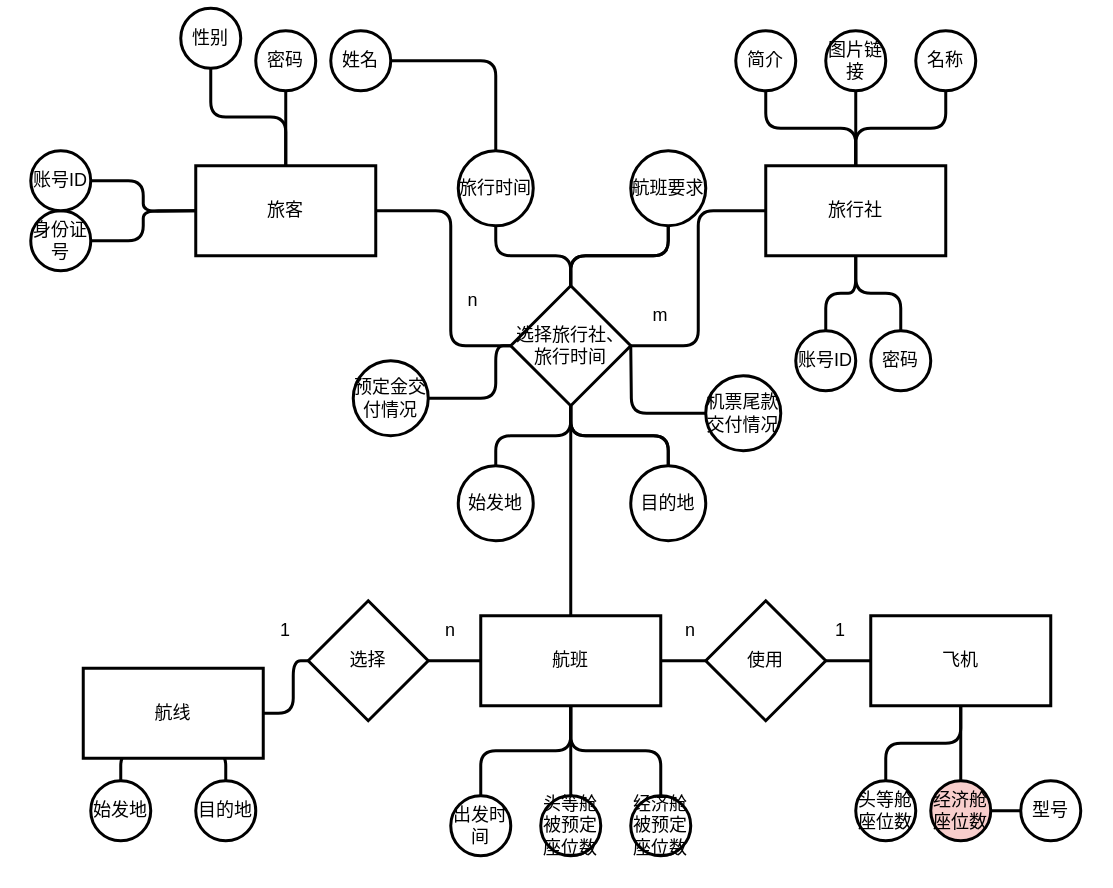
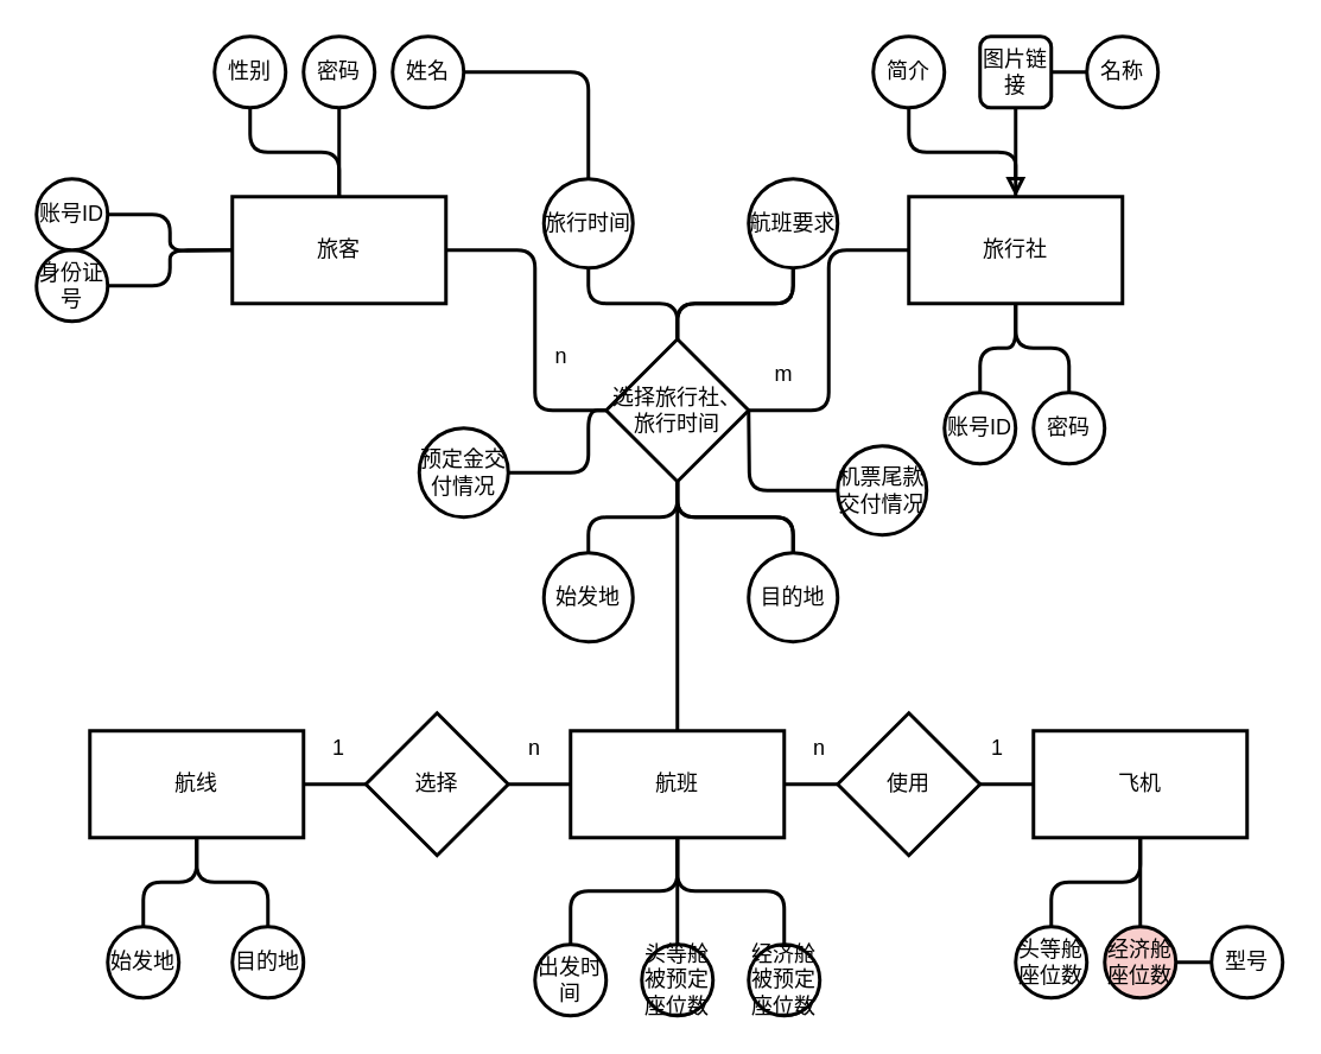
  <mxCell id="0" />
  <mxCell id="1" parent="0" />
  <mxCell id="2" style="edgeStyle=orthogonalEdgeStyle;rounded=1;orthogonalLoop=1;jettySize=auto;html=1;entryX=0;entryY=0.5;entryDx=0;entryDy=0;endArrow=none;endFill=0;strokeWidth=2;" parent="1" source="3" target="17" edge="1"><mxGeometry relative="1" as="geometry"><Array as="points"><mxPoint x="300" y="140" /><mxPoint x="300" y="230" /></Array></mxGeometry></mxCell>
  <mxCell id="3" value="旅客" style="rounded=0;whiteSpace=wrap;html=1;strokeWidth=2;" parent="1" vertex="1"><mxGeometry x="130" y="110" width="120" height="60" as="geometry" /></mxCell>
  <mxCell id="4" style="edgeStyle=orthogonalEdgeStyle;rounded=1;orthogonalLoop=1;jettySize=auto;html=1;entryX=0.5;entryY=0;entryDx=0;entryDy=0;endArrow=none;endFill=0;strokeWidth=2;" parent="1" source="5" target="45" edge="1"><mxGeometry relative="1" as="geometry" /></mxCell>
  <mxCell id="5" value="旅行社" style="rounded=0;whiteSpace=wrap;html=1;strokeWidth=2;" parent="1" vertex="1"><mxGeometry x="510" y="110" width="120" height="60" as="geometry" /></mxCell>
  <mxCell id="6" style="edgeStyle=orthogonalEdgeStyle;rounded=1;orthogonalLoop=1;jettySize=auto;html=1;entryX=0.5;entryY=0;entryDx=0;entryDy=0;strokeWidth=2;endFill=0;endArrow=none;" edge="1" parent="1" source="8" target="59"><mxGeometry relative="1" as="geometry" /></mxCell>
  <mxCell id="7" style="edgeStyle=orthogonalEdgeStyle;rounded=1;orthogonalLoop=1;jettySize=auto;html=1;entryX=0;entryY=0.5;entryDx=0;entryDy=0;strokeWidth=2;endFill=0;endArrow=none;" edge="1" parent="1" source="8" target="62"><mxGeometry relative="1" as="geometry" /></mxCell>
  <mxCell id="8" value="航班" style="rounded=0;whiteSpace=wrap;html=1;strokeWidth=2;" parent="1" vertex="1"><mxGeometry x="320" y="410" width="120" height="60" as="geometry" /></mxCell>
  <mxCell id="9" style="edgeStyle=orthogonalEdgeStyle;rounded=1;orthogonalLoop=1;jettySize=auto;html=1;entryX=0.5;entryY=0;entryDx=0;entryDy=0;endArrow=none;endFill=0;strokeWidth=2;" parent="1" source="10" target="3" edge="1"><mxGeometry relative="1" as="geometry" /></mxCell>
- <mxCell id="10" value="性别" style="ellipse;whiteSpace=wrap;html=1;strokeWidth=2;" parent="1" vertex="1"><mxGeometry x="120" y="5" width="40" height="40" as="geometry" /></mxCell>
+ <mxCell id="10" value="性别" style="ellipse;whiteSpace=wrap;html=1;strokeWidth=2;" parent="1" vertex="1"><mxGeometry x="120" y="20" width="40" height="40" as="geometry" /></mxCell>
  <mxCell id="11" style="edgeStyle=orthogonalEdgeStyle;rounded=1;orthogonalLoop=1;jettySize=auto;html=1;endArrow=none;endFill=0;strokeWidth=2;" parent="1" source="12" target="20" edge="1"><mxGeometry relative="1" as="geometry" /></mxCell>
  <mxCell id="12" value="姓名" style="ellipse;whiteSpace=wrap;html=1;strokeWidth=2;" parent="1" vertex="1"><mxGeometry x="220" y="20" width="40" height="40" as="geometry" /></mxCell>
  <mxCell id="13" style="edgeStyle=orthogonalEdgeStyle;rounded=1;orthogonalLoop=1;jettySize=auto;html=1;entryX=0;entryY=0.5;entryDx=0;entryDy=0;endArrow=none;endFill=0;strokeWidth=2;" parent="1" source="14" target="3" edge="1"><mxGeometry relative="1" as="geometry" /></mxCell>
  <mxCell id="14" value="身份证号" style="ellipse;whiteSpace=wrap;html=1;strokeWidth=2;" parent="1" vertex="1"><mxGeometry x="20" y="140" width="40" height="40" as="geometry" /></mxCell>
  <mxCell id="15" style="edgeStyle=orthogonalEdgeStyle;rounded=1;orthogonalLoop=1;jettySize=auto;html=1;entryX=0;entryY=0.5;entryDx=0;entryDy=0;endArrow=none;endFill=0;strokeWidth=2;" parent="1" source="17" target="5" edge="1"><mxGeometry relative="1" as="geometry" /></mxCell>
  <mxCell id="16" style="edgeStyle=orthogonalEdgeStyle;rounded=1;orthogonalLoop=1;jettySize=auto;html=1;entryX=0.5;entryY=0;entryDx=0;entryDy=0;strokeWidth=2;endFill=0;endArrow=none;" edge="1" parent="1" source="17" target="8"><mxGeometry relative="1" as="geometry" /></mxCell>
  <mxCell id="17" value="选择旅行社、&lt;br&gt;旅行时间" style="rhombus;whiteSpace=wrap;html=1;strokeWidth=2;" parent="1" vertex="1"><mxGeometry x="340" y="190" width="80" height="80" as="geometry" /></mxCell>
  <mxCell id="18" value="n" style="text;html=1;strokeColor=none;fillColor=none;align=center;verticalAlign=middle;whiteSpace=wrap;rounded=0;" parent="1" vertex="1"><mxGeometry x="295" y="190" width="40" height="20" as="geometry" /></mxCell>
  <mxCell id="19" style="edgeStyle=orthogonalEdgeStyle;rounded=1;orthogonalLoop=1;jettySize=auto;html=1;entryX=0.5;entryY=0;entryDx=0;entryDy=0;endArrow=none;endFill=0;strokeWidth=2;" parent="1" source="20" target="17" edge="1"><mxGeometry relative="1" as="geometry" /></mxCell>
  <mxCell id="20" value="旅行时间" style="ellipse;whiteSpace=wrap;html=1;strokeWidth=2;" parent="1" vertex="1"><mxGeometry x="305" y="100" width="50" height="50" as="geometry" /></mxCell>
  <mxCell id="21" style="edgeStyle=orthogonalEdgeStyle;rounded=1;orthogonalLoop=1;jettySize=auto;html=1;entryX=0.5;entryY=1;entryDx=0;entryDy=0;endArrow=none;endFill=0;strokeWidth=2;startArrow=none;" parent="1" source="32" target="17" edge="1"><mxGeometry relative="1" as="geometry" /></mxCell>
  <mxCell id="22" style="edgeStyle=orthogonalEdgeStyle;rounded=1;orthogonalLoop=1;jettySize=auto;html=1;entryX=0.5;entryY=1;entryDx=0;entryDy=0;endArrow=none;endFill=0;strokeWidth=2;" parent="1" source="23" target="17" edge="1"><mxGeometry relative="1" as="geometry" /></mxCell>
  <mxCell id="23" value="始发地" style="ellipse;whiteSpace=wrap;html=1;strokeWidth=2;" parent="1" vertex="1"><mxGeometry x="305" y="310" width="50" height="50" as="geometry" /></mxCell>
  <mxCell id="24" style="edgeStyle=orthogonalEdgeStyle;rounded=1;orthogonalLoop=1;jettySize=auto;html=1;entryX=0.5;entryY=1;entryDx=0;entryDy=0;endArrow=none;endFill=0;strokeWidth=2;" parent="1" source="32" target="17" edge="1"><mxGeometry relative="1" as="geometry" /></mxCell>
  <mxCell id="25" style="edgeStyle=orthogonalEdgeStyle;rounded=1;orthogonalLoop=1;jettySize=auto;html=1;entryX=0.5;entryY=0;entryDx=0;entryDy=0;endArrow=none;endFill=0;strokeWidth=2;" parent="1" source="31" target="17" edge="1"><mxGeometry relative="1" as="geometry" /></mxCell>
  <mxCell id="26" style="edgeStyle=orthogonalEdgeStyle;rounded=1;orthogonalLoop=1;jettySize=auto;html=1;strokeWidth=2;endFill=0;endArrow=none;" edge="1" parent="1" source="27" target="17"><mxGeometry relative="1" as="geometry"><Array as="points"><mxPoint x="330" y="265" /><mxPoint x="330" y="230" /></Array></mxGeometry></mxCell>
  <mxCell id="27" value="预定金交付情况" style="ellipse;whiteSpace=wrap;html=1;strokeWidth=2;" parent="1" vertex="1"><mxGeometry x="235" y="240" width="50" height="50" as="geometry" /></mxCell>
  <mxCell id="28" style="edgeStyle=orthogonalEdgeStyle;rounded=1;orthogonalLoop=1;jettySize=auto;html=1;entryX=0.5;entryY=0;entryDx=0;entryDy=0;endArrow=none;endFill=0;strokeWidth=2;startArrow=none;" parent="1" source="31" target="17" edge="1"><mxGeometry relative="1" as="geometry" /></mxCell>
  <mxCell id="29" style="edgeStyle=orthogonalEdgeStyle;rounded=1;orthogonalLoop=1;jettySize=auto;html=1;strokeWidth=2;endFill=0;endArrow=none;" edge="1" parent="1" source="30"><mxGeometry relative="1" as="geometry"><mxPoint x="420" y="230" as="targetPoint" /></mxGeometry></mxCell>
  <mxCell id="30" value="机票尾款交付情况" style="ellipse;whiteSpace=wrap;html=1;strokeWidth=2;" parent="1" vertex="1"><mxGeometry x="470" y="250" width="50" height="50" as="geometry" /></mxCell>
  <mxCell id="31" value="航班要求" style="ellipse;whiteSpace=wrap;html=1;strokeWidth=2;" parent="1" vertex="1"><mxGeometry x="420" y="100" width="50" height="50" as="geometry" /></mxCell>
  <mxCell id="32" value="目的地" style="ellipse;whiteSpace=wrap;html=1;strokeWidth=2;" parent="1" vertex="1"><mxGeometry x="420" y="310" width="50" height="50" as="geometry" /></mxCell>
  <mxCell id="33" style="edgeStyle=orthogonalEdgeStyle;rounded=1;orthogonalLoop=1;jettySize=auto;html=1;endArrow=none;endFill=0;strokeWidth=2;" parent="1" source="34" edge="1"><mxGeometry relative="1" as="geometry"><mxPoint x="190" y="110" as="targetPoint" /></mxGeometry></mxCell>
  <mxCell id="34" value="密码" style="ellipse;whiteSpace=wrap;html=1;strokeWidth=2;" parent="1" vertex="1"><mxGeometry x="170" y="20" width="40" height="40" as="geometry" /></mxCell>
- <mxCell id="35" style="edgeStyle=orthogonalEdgeStyle;rounded=1;orthogonalLoop=1;jettySize=auto;html=1;entryX=0.5;entryY=0;entryDx=0;entryDy=0;endArrow=none;endFill=0;strokeWidth=2;" parent="1" source="36" target="5" edge="1"><mxGeometry relative="1" as="geometry" /></mxCell>
+ <mxCell id="35" style="edgeStyle=orthogonalEdgeStyle;rounded=1;orthogonalLoop=1;jettySize=auto;html=1;entryX=0.5;entryY=0;entryDx=0;entryDy=0;endArrow=block;endFill=0;strokeWidth=2;" parent="1" source="36" target="5" edge="1"><mxGeometry relative="1" as="geometry" /></mxCell>
  <mxCell id="36" value="简介" style="ellipse;whiteSpace=wrap;html=1;strokeWidth=2;" parent="1" vertex="1"><mxGeometry x="490" y="20" width="40" height="40" as="geometry" /></mxCell>
  <mxCell id="37" style="edgeStyle=orthogonalEdgeStyle;rounded=1;orthogonalLoop=1;jettySize=auto;html=1;endArrow=none;endFill=0;strokeWidth=2;" parent="1" source="38" edge="1"><mxGeometry relative="1" as="geometry"><mxPoint x="570" y="110" as="targetPoint" /></mxGeometry></mxCell>
- <mxCell id="38" value="图片链接" style="ellipse;whiteSpace=wrap;html=1;strokeWidth=2;" parent="1" vertex="1"><mxGeometry x="550" y="20" width="40" height="40" as="geometry" /></mxCell>
- <mxCell id="39" style="edgeStyle=orthogonalEdgeStyle;rounded=1;orthogonalLoop=1;jettySize=auto;html=1;entryX=0.5;entryY=0;entryDx=0;entryDy=0;endArrow=none;endFill=0;strokeWidth=2;" parent="1" source="40" target="5" edge="1"><mxGeometry relative="1" as="geometry" /></mxCell>
+ <mxCell id="38" value="图片链接" style="whiteSpace=wrap;html=1;strokeWidth=2;rounded=1;" parent="1" vertex="1"><mxGeometry x="550" y="20" width="40" height="40" as="geometry" /></mxCell>
+ <mxCell id="39" style="edgeStyle=orthogonalEdgeStyle;rounded=1;orthogonalLoop=1;jettySize=auto;html=1;endArrow=none;endFill=0;strokeWidth=2;" parent="1" source="40" target="38" edge="1"><mxGeometry relative="1" as="geometry" /></mxCell>
  <mxCell id="40" value="名称" style="ellipse;whiteSpace=wrap;html=1;strokeWidth=2;" parent="1" vertex="1"><mxGeometry x="610" y="20" width="40" height="40" as="geometry" /></mxCell>
  <mxCell id="41" style="edgeStyle=orthogonalEdgeStyle;rounded=1;orthogonalLoop=1;jettySize=auto;html=1;entryX=0.5;entryY=1;entryDx=0;entryDy=0;endArrow=none;endFill=0;strokeWidth=2;" parent="1" source="42" target="5" edge="1"><mxGeometry relative="1" as="geometry" /></mxCell>
  <mxCell id="42" value="账号ID" style="ellipse;whiteSpace=wrap;html=1;strokeWidth=2;" parent="1" vertex="1"><mxGeometry x="530" y="220" width="40" height="40" as="geometry" /></mxCell>
  <mxCell id="43" style="edgeStyle=orthogonalEdgeStyle;rounded=1;orthogonalLoop=1;jettySize=auto;html=1;endArrow=none;endFill=0;strokeWidth=2;" parent="1" source="44" edge="1"><mxGeometry relative="1" as="geometry"><mxPoint x="130" y="140" as="targetPoint" /></mxGeometry></mxCell>
  <mxCell id="44" value="账号ID" style="ellipse;whiteSpace=wrap;html=1;strokeWidth=2;" parent="1" vertex="1"><mxGeometry x="20" y="100" width="40" height="40" as="geometry" /></mxCell>
  <mxCell id="45" value="密码" style="ellipse;whiteSpace=wrap;html=1;strokeWidth=2;" parent="1" vertex="1"><mxGeometry x="580" y="220" width="40" height="40" as="geometry" /></mxCell>
  <mxCell id="46" style="edgeStyle=orthogonalEdgeStyle;rounded=1;orthogonalLoop=1;jettySize=auto;html=1;entryX=0.5;entryY=1;entryDx=0;entryDy=0;strokeWidth=2;endFill=0;endArrow=none;" edge="1" parent="1" source="47" target="56"><mxGeometry relative="1" as="geometry" /></mxCell>
  <mxCell id="47" value="始发地" style="ellipse;whiteSpace=wrap;html=1;strokeWidth=2;" parent="1" vertex="1"><mxGeometry x="60" y="520" width="40" height="40" as="geometry" /></mxCell>
  <mxCell id="48" value="m" style="text;html=1;strokeColor=none;fillColor=none;align=center;verticalAlign=middle;whiteSpace=wrap;rounded=0;" parent="1" vertex="1"><mxGeometry x="420" y="200" width="40" height="20" as="geometry" /></mxCell>
  <mxCell id="49" style="edgeStyle=orthogonalEdgeStyle;rounded=1;orthogonalLoop=1;jettySize=auto;html=1;entryX=0.5;entryY=1;entryDx=0;entryDy=0;strokeWidth=2;endFill=0;endArrow=none;" edge="1" parent="1" source="50" target="56"><mxGeometry relative="1" as="geometry" /></mxCell>
  <mxCell id="50" value="目的地" style="ellipse;whiteSpace=wrap;html=1;strokeWidth=2;" parent="1" vertex="1"><mxGeometry x="130" y="520" width="40" height="40" as="geometry" /></mxCell>
  <mxCell id="51" style="edgeStyle=orthogonalEdgeStyle;rounded=1;orthogonalLoop=1;jettySize=auto;html=1;entryX=0.5;entryY=1;entryDx=0;entryDy=0;strokeWidth=2;endFill=0;endArrow=none;" edge="1" parent="1" source="52" target="8"><mxGeometry relative="1" as="geometry" /></mxCell>
  <mxCell id="52" value="出发时间" style="ellipse;whiteSpace=wrap;html=1;strokeWidth=2;" parent="1" vertex="1"><mxGeometry x="300" y="530" width="40" height="40" as="geometry" /></mxCell>
  <mxCell id="53" style="edgeStyle=orthogonalEdgeStyle;rounded=1;orthogonalLoop=1;jettySize=auto;html=1;entryX=0.5;entryY=1;entryDx=0;entryDy=0;strokeWidth=2;endFill=0;endArrow=none;" edge="1" parent="1" source="54" target="8"><mxGeometry relative="1" as="geometry" /></mxCell>
  <mxCell id="54" value="头等舱被预定座位数" style="ellipse;whiteSpace=wrap;html=1;strokeWidth=2;" parent="1" vertex="1"><mxGeometry x="360" y="530" width="40" height="40" as="geometry" /></mxCell>
  <mxCell id="55" style="edgeStyle=orthogonalEdgeStyle;rounded=1;orthogonalLoop=1;jettySize=auto;html=1;entryX=0;entryY=0.5;entryDx=0;entryDy=0;strokeWidth=2;endFill=0;endArrow=none;" edge="1" parent="1" source="56" target="58"><mxGeometry relative="1" as="geometry" /></mxCell>
- <mxCell id="56" value="航线" style="rounded=0;whiteSpace=wrap;html=1;strokeWidth=2;" vertex="1" parent="1"><mxGeometry x="55" y="445" width="120" height="60" as="geometry" /></mxCell>
+ <mxCell id="56" value="航线" style="rounded=0;whiteSpace=wrap;html=1;strokeWidth=2;" vertex="1" parent="1"><mxGeometry x="50" y="410" width="120" height="60" as="geometry" /></mxCell>
  <mxCell id="57" style="edgeStyle=orthogonalEdgeStyle;rounded=1;orthogonalLoop=1;jettySize=auto;html=1;entryX=0;entryY=0.5;entryDx=0;entryDy=0;strokeWidth=2;endFill=0;endArrow=none;" edge="1" parent="1" source="58" target="8"><mxGeometry relative="1" as="geometry" /></mxCell>
  <mxCell id="58" value="选择" style="rhombus;whiteSpace=wrap;html=1;strokeWidth=2;" vertex="1" parent="1"><mxGeometry x="205" y="400" width="80" height="80" as="geometry" /></mxCell>
  <mxCell id="59" value="经济舱被预定座位数" style="ellipse;whiteSpace=wrap;html=1;strokeWidth=2;" vertex="1" parent="1"><mxGeometry x="420" y="530" width="40" height="40" as="geometry" /></mxCell>
  <mxCell id="60" value="飞机" style="rounded=0;whiteSpace=wrap;html=1;strokeWidth=2;" vertex="1" parent="1"><mxGeometry x="580" y="410" width="120" height="60" as="geometry" /></mxCell>
  <mxCell id="61" style="edgeStyle=orthogonalEdgeStyle;rounded=1;orthogonalLoop=1;jettySize=auto;html=1;entryX=0;entryY=0.5;entryDx=0;entryDy=0;strokeWidth=2;endFill=0;endArrow=none;" edge="1" parent="1" source="62" target="60"><mxGeometry relative="1" as="geometry" /></mxCell>
  <mxCell id="62" value="使用" style="rhombus;whiteSpace=wrap;html=1;strokeWidth=2;" vertex="1" parent="1"><mxGeometry x="470" y="400" width="80" height="80" as="geometry" /></mxCell>
  <mxCell id="63" value="n" style="text;html=1;strokeColor=none;fillColor=none;align=center;verticalAlign=middle;whiteSpace=wrap;rounded=0;" vertex="1" parent="1"><mxGeometry x="280" y="410" width="40" height="20" as="geometry" /></mxCell>
  <mxCell id="64" value="1" style="text;html=1;strokeColor=none;fillColor=none;align=center;verticalAlign=middle;whiteSpace=wrap;rounded=0;" vertex="1" parent="1"><mxGeometry x="170" y="410" width="40" height="20" as="geometry" /></mxCell>
  <mxCell id="65" style="edgeStyle=orthogonalEdgeStyle;rounded=1;orthogonalLoop=1;jettySize=auto;html=1;entryX=0.5;entryY=1;entryDx=0;entryDy=0;strokeWidth=2;endFill=0;endArrow=none;" edge="1" parent="1" source="66" target="60"><mxGeometry relative="1" as="geometry" /></mxCell>
  <mxCell id="66" value="头等舱座位数" style="ellipse;whiteSpace=wrap;html=1;strokeWidth=2;" vertex="1" parent="1"><mxGeometry x="570" y="520" width="40" height="40" as="geometry" /></mxCell>
  <mxCell id="67" style="edgeStyle=orthogonalEdgeStyle;rounded=1;orthogonalLoop=1;jettySize=auto;html=1;strokeWidth=2;endFill=0;endArrow=none;" edge="1" parent="1" source="68"><mxGeometry relative="1" as="geometry"><mxPoint x="640" y="470" as="targetPoint" /></mxGeometry></mxCell>
  <mxCell id="68" value="经济舱座位数" style="ellipse;whiteSpace=wrap;html=1;strokeWidth=2;fillColor=#f8cecc;" vertex="1" parent="1"><mxGeometry x="620" y="520" width="40" height="40" as="geometry" /></mxCell>
  <mxCell id="69" style="edgeStyle=orthogonalEdgeStyle;rounded=1;orthogonalLoop=1;jettySize=auto;html=1;strokeWidth=2;endFill=0;endArrow=none;" edge="1" parent="1" source="70" target="68"><mxGeometry relative="1" as="geometry" /></mxCell>
  <mxCell id="70" value="型号" style="ellipse;whiteSpace=wrap;html=1;strokeWidth=2;" vertex="1" parent="1"><mxGeometry x="680" y="520" width="40" height="40" as="geometry" /></mxCell>
  <mxCell id="71" value="1" style="text;html=1;strokeColor=none;fillColor=none;align=center;verticalAlign=middle;whiteSpace=wrap;rounded=0;" vertex="1" parent="1"><mxGeometry x="540" y="410" width="40" height="20" as="geometry" /></mxCell>
  <mxCell id="72" value="n" style="text;html=1;strokeColor=none;fillColor=none;align=center;verticalAlign=middle;whiteSpace=wrap;rounded=0;" vertex="1" parent="1"><mxGeometry x="440" y="410" width="40" height="20" as="geometry" /></mxCell>
